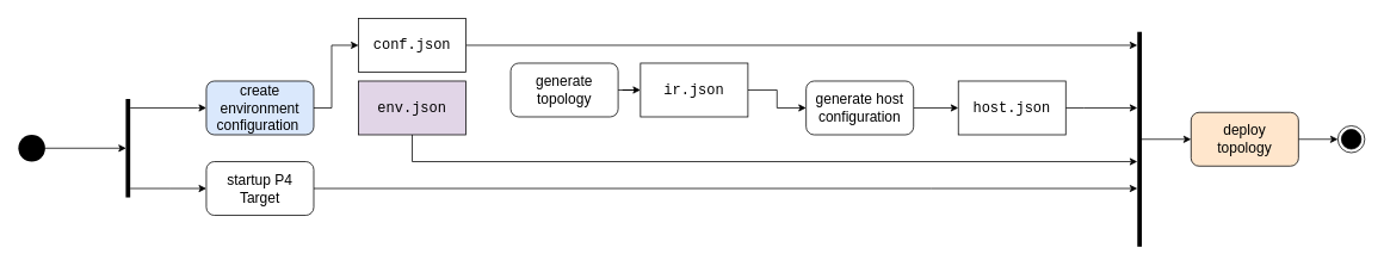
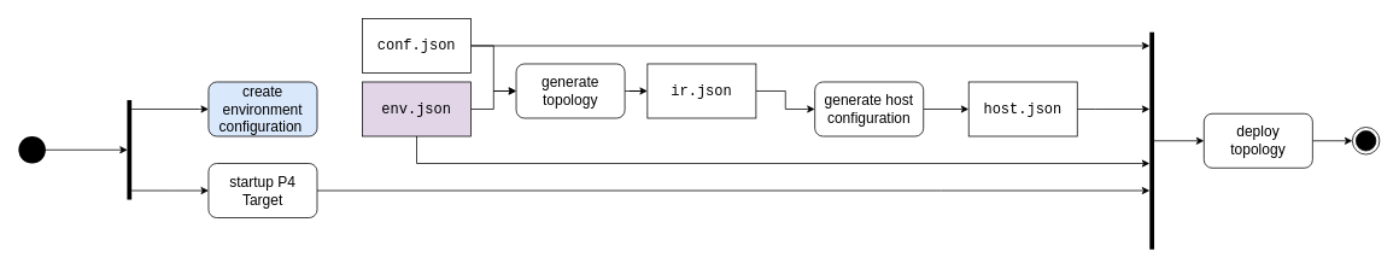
  <mxCell id="0" />
  <mxCell id="1" parent="0" />
- <mxCell id="2" style="edgeStyle=orthogonalEdgeStyle;rounded=0;orthogonalLoop=1;jettySize=auto;html=1;exitX=1;exitY=0.5;exitDx=0;exitDy=0;fontSize=16;" edge="1" parent="1" source="3" target="19"><mxGeometry relative="1" as="geometry"><Array as="points"><mxPoint x="370" y="120" /><mxPoint x="370" y="50" /></Array></mxGeometry></mxCell>
  <mxCell id="3" value="create environment configuration&amp;nbsp;" style="rounded=1;whiteSpace=wrap;html=1;fontSize=16;fillColor=#dae8fc;" vertex="1" parent="1"><mxGeometry x="230" y="90" width="120" height="60" as="geometry" /></mxCell>
+ <mxCell id="4" style="edgeStyle=orthogonalEdgeStyle;rounded=0;orthogonalLoop=1;jettySize=auto;html=1;fontSize=16;" edge="1" parent="1" source="6" target="8"><mxGeometry relative="1" as="geometry" /></mxCell>
  <mxCell id="5" style="edgeStyle=orthogonalEdgeStyle;rounded=0;orthogonalLoop=1;jettySize=auto;html=1;fontSize=16;" edge="1" parent="1" source="6" target="28"><mxGeometry relative="1" as="geometry"><mxPoint x="1270" y="70" as="targetPoint" /><Array as="points"><mxPoint x="460" y="180" /></Array></mxGeometry></mxCell>
  <mxCell id="6" value="&lt;font face=&quot;Courier New&quot; style=&quot;font-size: 16px;&quot;&gt;env.json&lt;/font&gt;" style="rounded=0;whiteSpace=wrap;html=1;fontSize=16;fillColor=#e1d5e7;" vertex="1" parent="1"><mxGeometry x="400" y="90" width="120" height="60" as="geometry" /></mxCell>
  <mxCell id="7" style="edgeStyle=orthogonalEdgeStyle;rounded=0;orthogonalLoop=1;jettySize=auto;html=1;fontSize=16;" edge="1" parent="1" source="8" target="10"><mxGeometry relative="1" as="geometry" /></mxCell>
  <mxCell id="8" value="generate topology" style="rounded=1;whiteSpace=wrap;html=1;fontSize=16;" vertex="1" parent="1"><mxGeometry x="570" y="70" width="120" height="60" as="geometry" /></mxCell>
  <mxCell id="9" style="edgeStyle=orthogonalEdgeStyle;rounded=0;orthogonalLoop=1;jettySize=auto;html=1;fontSize=16;" edge="1" parent="1" source="10" target="12"><mxGeometry relative="1" as="geometry" /></mxCell>
  <mxCell id="10" value="&lt;font face=&quot;Courier New&quot; style=&quot;font-size: 16px;&quot;&gt;ir.json&lt;/font&gt;" style="rounded=0;whiteSpace=wrap;html=1;fontSize=16;" vertex="1" parent="1"><mxGeometry x="715" y="70" width="120" height="60" as="geometry" /></mxCell>
  <mxCell id="11" style="edgeStyle=orthogonalEdgeStyle;rounded=0;orthogonalLoop=1;jettySize=auto;html=1;fontSize=16;" edge="1" parent="1" source="12" target="14"><mxGeometry relative="1" as="geometry" /></mxCell>
  <mxCell id="12" value="generate host configuration" style="rounded=1;whiteSpace=wrap;html=1;fontSize=16;" vertex="1" parent="1"><mxGeometry x="900" y="90" width="120" height="60" as="geometry" /></mxCell>
  <mxCell id="13" style="edgeStyle=orthogonalEdgeStyle;rounded=0;orthogonalLoop=1;jettySize=auto;html=1;fontSize=16;" edge="1" parent="1" source="14" target="28"><mxGeometry relative="1" as="geometry"><Array as="points"><mxPoint x="1210" y="120" /><mxPoint x="1210" y="120" /></Array></mxGeometry></mxCell>
  <mxCell id="14" value="&lt;font face=&quot;Courier New&quot; style=&quot;font-size: 16px;&quot;&gt;host.json&lt;/font&gt;" style="rounded=0;whiteSpace=wrap;html=1;fontSize=16;" vertex="1" parent="1"><mxGeometry x="1070" y="90" width="120" height="60" as="geometry" /></mxCell>
  <mxCell id="15" style="edgeStyle=orthogonalEdgeStyle;rounded=0;orthogonalLoop=1;jettySize=auto;html=1;fontSize=16;" edge="1" parent="1" source="16" target="29"><mxGeometry relative="1" as="geometry" /></mxCell>
- <mxCell id="16" value="deploy&lt;br&gt;topology" style="rounded=1;whiteSpace=wrap;html=1;fontSize=16;fillColor=#ffe6cc;" vertex="1" parent="1"><mxGeometry x="1330" y="125" width="120" height="60" as="geometry" /></mxCell>
+ <mxCell id="16" value="deploy&lt;br&gt;topology" style="rounded=1;whiteSpace=wrap;html=1;fontSize=16;" vertex="1" parent="1"><mxGeometry x="1330" y="125" width="120" height="60" as="geometry" /></mxCell>
+ <mxCell id="17" style="edgeStyle=orthogonalEdgeStyle;rounded=0;orthogonalLoop=1;jettySize=auto;html=1;fontSize=16;" edge="1" parent="1" source="19" target="8"><mxGeometry relative="1" as="geometry" /></mxCell>
  <mxCell id="18" style="edgeStyle=orthogonalEdgeStyle;rounded=0;orthogonalLoop=1;jettySize=auto;html=1;fontSize=16;" edge="1" parent="1" source="19"><mxGeometry relative="1" as="geometry"><mxPoint x="1270" y="50" as="targetPoint" /><Array as="points"><mxPoint x="1270" y="50" /></Array></mxGeometry></mxCell>
  <mxCell id="19" value="&lt;font face=&quot;Courier New&quot; style=&quot;font-size: 16px;&quot;&gt;conf.json&lt;/font&gt;" style="rounded=0;whiteSpace=wrap;html=1;fontSize=16;" vertex="1" parent="1"><mxGeometry x="400" y="20" width="120" height="60" as="geometry" /></mxCell>
  <mxCell id="20" style="edgeStyle=orthogonalEdgeStyle;rounded=0;orthogonalLoop=1;jettySize=auto;html=1;fontSize=16;" edge="1" parent="1" source="21" target="28"><mxGeometry relative="1" as="geometry"><mxPoint x="1271" y="200" as="targetPoint" /><Array as="points"><mxPoint x="1040" y="210" /><mxPoint x="1040" y="210" /></Array></mxGeometry></mxCell>
  <mxCell id="21" value="startup P4 Target" style="rounded=1;whiteSpace=wrap;html=1;fontSize=16;" vertex="1" parent="1"><mxGeometry x="230" y="180" width="120" height="60" as="geometry" /></mxCell>
  <mxCell id="22" style="edgeStyle=orthogonalEdgeStyle;rounded=0;orthogonalLoop=1;jettySize=auto;html=1;fontSize=16;" edge="1" parent="1" source="24" target="3"><mxGeometry relative="1" as="geometry"><Array as="points"><mxPoint x="220" y="120" /><mxPoint x="220" y="120" /></Array></mxGeometry></mxCell>
  <mxCell id="23" style="edgeStyle=orthogonalEdgeStyle;rounded=0;orthogonalLoop=1;jettySize=auto;html=1;fontSize=16;" edge="1" parent="1" source="24" target="21"><mxGeometry relative="1" as="geometry"><Array as="points"><mxPoint x="190" y="210" /><mxPoint x="190" y="210" /></Array></mxGeometry></mxCell>
  <mxCell id="24" value="" style="html=1;points=[];perimeter=orthogonalPerimeter;fillColor=#000000;strokeColor=none;fontSize=16;" vertex="1" parent="1"><mxGeometry x="140" y="110" width="5" height="110" as="geometry" /></mxCell>
  <mxCell id="25" style="edgeStyle=orthogonalEdgeStyle;rounded=0;orthogonalLoop=1;jettySize=auto;html=1;entryX=0.079;entryY=0.5;entryDx=0;entryDy=0;entryPerimeter=0;fontSize=16;" edge="1" parent="1" source="26" target="24"><mxGeometry relative="1" as="geometry" /></mxCell>
  <mxCell id="26" value="" style="ellipse;fillColor=#000000;strokeColor=none;fontSize=16;" vertex="1" parent="1"><mxGeometry x="20" y="150" width="30" height="30" as="geometry" /></mxCell>
  <mxCell id="27" style="edgeStyle=orthogonalEdgeStyle;rounded=0;orthogonalLoop=1;jettySize=auto;html=1;fontSize=16;" edge="1" parent="1" source="28" target="16"><mxGeometry relative="1" as="geometry" /></mxCell>
  <mxCell id="28" value="" style="html=1;points=[];perimeter=orthogonalPerimeter;fillColor=#000000;strokeColor=none;fontSize=16;" vertex="1" parent="1"><mxGeometry x="1270" y="35" width="5" height="240" as="geometry" /></mxCell>
  <mxCell id="29" value="" style="ellipse;html=1;shape=endState;fillColor=#000000;strokeColor=#000000;fontSize=16;" vertex="1" parent="1"><mxGeometry x="1494" y="140" width="30" height="30" as="geometry" /></mxCell>
